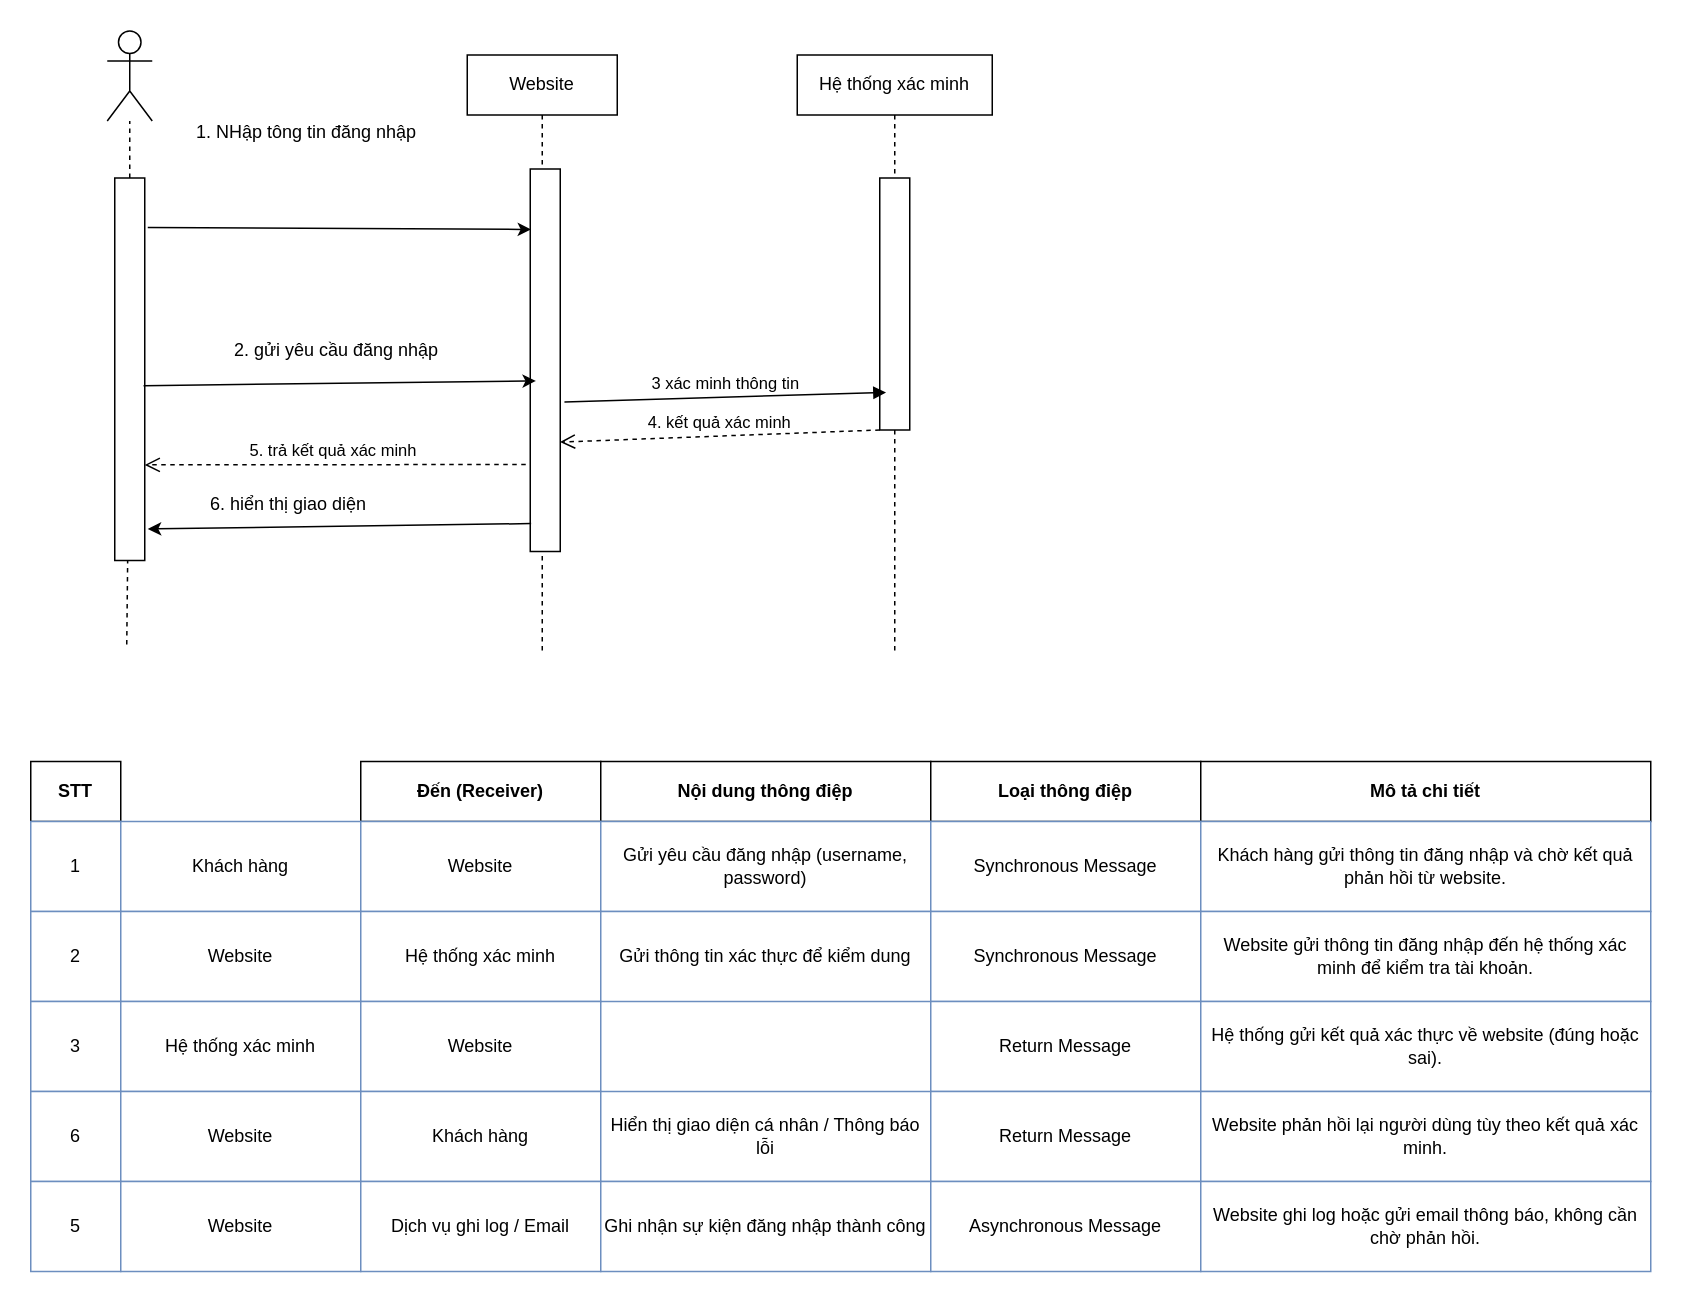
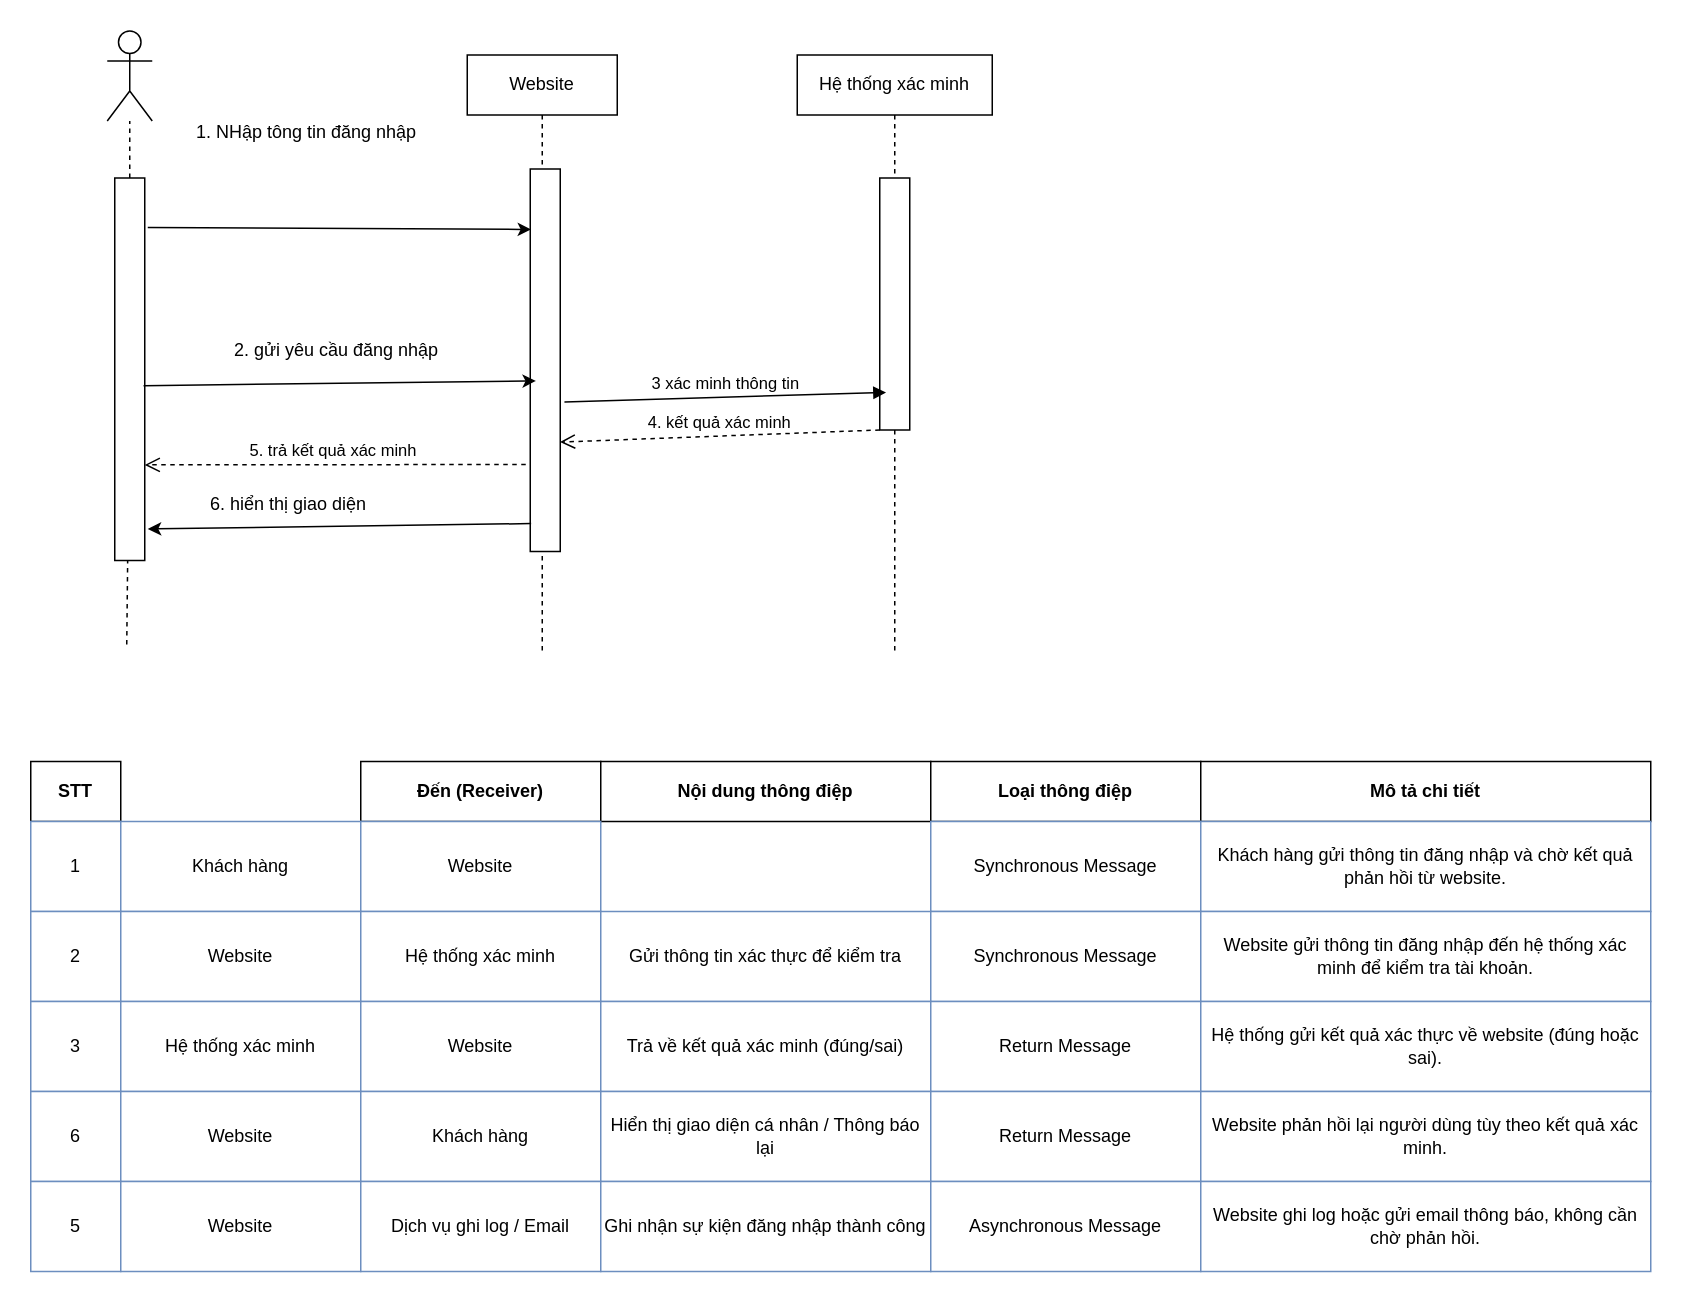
  <mxCell id="0" />
  <mxCell id="1" parent="0" />
  <mxCell id="2" value="Website" style="shape=umlLifeline;whiteSpace=wrap;html=1;" parent="1" vertex="1"><mxGeometry x="311" y="36" width="100" height="400" as="geometry" /></mxCell>
  <mxCell id="3" value="Hệ thống xác minh" style="shape=umlLifeline;whiteSpace=wrap;html=1;" parent="1" vertex="1"><mxGeometry x="531" y="36" width="130" height="400" as="geometry" /></mxCell>
  <mxCell id="4" value="" style="shape=umlActor;verticalLabelPosition=bottom;verticalAlign=top;html=1;outlineConnect=0;" parent="1" vertex="1"><mxGeometry x="71" y="20" width="30" height="60" as="geometry" /></mxCell>
  <mxCell id="5" value="" style="endArrow=none;dashed=1;html=1;rounded=0;" parent="1" source="7" target="4" edge="1"><mxGeometry width="50" height="50" relative="1" as="geometry"><mxPoint x="82" y="444" as="sourcePoint" /><mxPoint x="352" y="134" as="targetPoint" /></mxGeometry></mxCell>
  <mxCell id="6" value="" style="endArrow=none;dashed=1;html=1;rounded=0;" parent="1" target="7" edge="1"><mxGeometry width="50" height="50" relative="1" as="geometry"><mxPoint x="84" y="429" as="sourcePoint" /><mxPoint x="86" y="80" as="targetPoint" /></mxGeometry></mxCell>
  <mxCell id="7" value="" style="rounded=0;whiteSpace=wrap;html=1;" parent="1" vertex="1"><mxGeometry x="76" y="118" width="20" height="255" as="geometry" /></mxCell>
  <mxCell id="8" value="" style="rounded=0;whiteSpace=wrap;html=1;" parent="1" vertex="1"><mxGeometry x="353" y="112" width="20" height="255" as="geometry" /></mxCell>
  <mxCell id="9" value="" style="rounded=0;whiteSpace=wrap;html=1;" parent="1" vertex="1"><mxGeometry x="586" y="118" width="20" height="168" as="geometry" /></mxCell>
  <mxCell id="10" value="" style="endArrow=classic;html=1;rounded=0;entryX=0.03;entryY=0.158;entryDx=0;entryDy=0;entryPerimeter=0;" parent="1" target="8" edge="1"><mxGeometry width="50" height="50" relative="1" as="geometry"><mxPoint x="98" y="151" as="sourcePoint" /><mxPoint x="352" y="234" as="targetPoint" /></mxGeometry></mxCell>
  <mxCell id="11" value="" style="endArrow=classic;html=1;rounded=0;exitX=0.96;exitY=0.543;exitDx=0;exitDy=0;exitPerimeter=0;entryX=0.19;entryY=0.554;entryDx=0;entryDy=0;entryPerimeter=0;" parent="1" source="7" target="8" edge="1"><mxGeometry width="50" height="50" relative="1" as="geometry"><mxPoint x="302" y="284" as="sourcePoint" /><mxPoint x="352" y="234" as="targetPoint" /></mxGeometry></mxCell>
  <mxCell id="12" value="" style="endArrow=classic;html=1;rounded=0;exitX=0.03;exitY=0.927;exitDx=0;exitDy=0;exitPerimeter=0;" parent="1" source="8" edge="1"><mxGeometry width="50" height="50" relative="1" as="geometry"><mxPoint x="302" y="284" as="sourcePoint" /><mxPoint x="98" y="352" as="targetPoint" /></mxGeometry></mxCell>
  <mxCell id="13" value="5. trả kết quả xác minh&amp;nbsp;" style="html=1;verticalAlign=bottom;endArrow=open;dashed=1;endSize=8;curved=0;rounded=0;entryX=1;entryY=0.75;entryDx=0;entryDy=0;" parent="1" target="7" edge="1"><mxGeometry relative="1" as="geometry"><mxPoint x="350" y="309" as="sourcePoint" /><mxPoint x="287" y="259" as="targetPoint" /></mxGeometry></mxCell>
  <mxCell id="14" value="1. NHập tông tin đăng nhập" style="text;html=1;whiteSpace=wrap;strokeColor=none;fillColor=none;align=center;verticalAlign=middle;rounded=0;" parent="1" vertex="1"><mxGeometry x="117" y="73" width="174" height="30" as="geometry" /></mxCell>
  <mxCell id="15" value="2. gửi yêu cầu đăng nhập" style="text;html=1;whiteSpace=wrap;strokeColor=none;fillColor=none;align=center;verticalAlign=middle;rounded=0;" parent="1" vertex="1"><mxGeometry x="132" y="218" width="184" height="30" as="geometry" /></mxCell>
  <mxCell id="16" value="6. hiển thị giao diện" style="text;html=1;whiteSpace=wrap;strokeColor=none;fillColor=none;align=center;verticalAlign=middle;rounded=0;" parent="1" vertex="1"><mxGeometry x="123" y="321" width="138" height="30" as="geometry" /></mxCell>
  <mxCell id="17" value="3 xác minh thông tin" style="html=1;verticalAlign=bottom;endArrow=block;curved=0;rounded=0;entryX=0.21;entryY=0.851;entryDx=0;entryDy=0;entryPerimeter=0;exitX=1.14;exitY=0.609;exitDx=0;exitDy=0;exitPerimeter=0;" parent="1" source="8" target="9" edge="1"><mxGeometry width="80" relative="1" as="geometry"><mxPoint x="287" y="259" as="sourcePoint" /><mxPoint x="367" y="259" as="targetPoint" /></mxGeometry></mxCell>
  <mxCell id="18" value="4. kết quả xác minh" style="html=1;verticalAlign=bottom;endArrow=open;dashed=1;endSize=8;curved=0;rounded=0;entryX=0.99;entryY=0.714;entryDx=0;entryDy=0;entryPerimeter=0;exitX=0;exitY=1;exitDx=0;exitDy=0;" parent="1" source="9" target="8" edge="1"><mxGeometry relative="1" as="geometry"><mxPoint x="586" y="309" as="sourcePoint" /><mxPoint x="379" y="304" as="targetPoint" /></mxGeometry></mxCell>
  <mxCell id="19" value="STT" style="shape=rectangle;whiteSpace=wrap;html=1;fontStyle=1;align=center;verticalAlign=middle;" parent="1" vertex="1"><mxGeometry x="20" y="507" width="60" height="40" as="geometry" /></mxCell>
  <mxCell id="20" value="Đến (Receiver)" style="shape=rectangle;whiteSpace=wrap;html=1;fontStyle=1;align=center;verticalAlign=middle;" parent="1" vertex="1"><mxGeometry x="240" y="507" width="160" height="40" as="geometry" /></mxCell>
  <mxCell id="21" value="Nội dung thông điệp" style="shape=rectangle;whiteSpace=wrap;html=1;fontStyle=1;align=center;verticalAlign=middle;" parent="1" vertex="1"><mxGeometry x="400" y="507" width="220" height="40" as="geometry" /></mxCell>
  <mxCell id="22" value="Loại thông điệp" style="shape=rectangle;whiteSpace=wrap;html=1;fontStyle=1;align=center;verticalAlign=middle;" parent="1" vertex="1"><mxGeometry x="620" y="507" width="180" height="40" as="geometry" /></mxCell>
  <mxCell id="23" value="Mô tả chi tiết" style="shape=rectangle;whiteSpace=wrap;html=1;fontStyle=1;align=center;verticalAlign=middle;" parent="1" vertex="1"><mxGeometry x="800" y="507" width="300" height="40" as="geometry" /></mxCell>
  <mxCell id="24" value="1" style="shape=rectangle;whiteSpace=wrap;html=1;strokeColor=#6c8ebf;align=center;" parent="1" vertex="1"><mxGeometry x="20" y="547" width="60" height="60" as="geometry" /></mxCell>
  <mxCell id="25" value="Khách hàng" style="shape=rectangle;whiteSpace=wrap;html=1;strokeColor=#6c8ebf;" parent="1" vertex="1"><mxGeometry x="80" y="547" width="160" height="60" as="geometry" /></mxCell>
  <mxCell id="26" value="Website" style="shape=rectangle;whiteSpace=wrap;html=1;strokeColor=#6c8ebf;" parent="1" vertex="1"><mxGeometry x="240" y="547" width="160" height="60" as="geometry" /></mxCell>
- <mxCell id="27" value="Gửi yêu cầu đăng nhập (username, password)" style="shape=rectangle;whiteSpace=wrap;html=1;strokeColor=#6c8ebf;" parent="1" vertex="1"><mxGeometry x="400" y="547" width="220" height="60" as="geometry" /></mxCell>
  <mxCell id="28" value="Synchronous Message" style="shape=rectangle;whiteSpace=wrap;html=1;strokeColor=#6c8ebf;align=center;" parent="1" vertex="1"><mxGeometry x="620" y="547" width="180" height="60" as="geometry" /></mxCell>
  <mxCell id="29" value="Khách hàng gửi thông tin đăng nhập và chờ kết quả phản hồi từ website." style="shape=rectangle;whiteSpace=wrap;html=1;strokeColor=#6c8ebf;" parent="1" vertex="1"><mxGeometry x="800" y="547" width="300" height="60" as="geometry" /></mxCell>
  <mxCell id="30" value="2" style="shape=rectangle;whiteSpace=wrap;html=1;strokeColor=#6c8ebf;align=center;" parent="1" vertex="1"><mxGeometry x="20" y="607" width="60" height="60" as="geometry" /></mxCell>
  <mxCell id="31" value="Website" style="shape=rectangle;whiteSpace=wrap;html=1;strokeColor=#6c8ebf;" parent="1" vertex="1"><mxGeometry x="80" y="607" width="160" height="60" as="geometry" /></mxCell>
  <mxCell id="32" value="Hệ thống xác minh" style="shape=rectangle;whiteSpace=wrap;html=1;strokeColor=#6c8ebf;" parent="1" vertex="1"><mxGeometry x="240" y="607" width="160" height="60" as="geometry" /></mxCell>
- <mxCell id="33" value="Gửi thông tin xác thực để kiểm dung" style="shape=rectangle;whiteSpace=wrap;html=1;strokeColor=#6c8ebf;" parent="1" vertex="1"><mxGeometry x="400" y="607" width="220" height="60" as="geometry" /></mxCell>
+ <mxCell id="33" value="Gửi thông tin xác thực để kiểm tra" style="shape=rectangle;whiteSpace=wrap;html=1;strokeColor=#6c8ebf;" parent="1" vertex="1"><mxGeometry x="400" y="607" width="220" height="60" as="geometry" /></mxCell>
  <mxCell id="34" value="Synchronous Message" style="shape=rectangle;whiteSpace=wrap;html=1;strokeColor=#6c8ebf;align=center;" parent="1" vertex="1"><mxGeometry x="620" y="607" width="180" height="60" as="geometry" /></mxCell>
  <mxCell id="35" value="Website gửi thông tin đăng nhập đến hệ thống xác minh để kiểm tra tài khoản." style="shape=rectangle;whiteSpace=wrap;html=1;strokeColor=#6c8ebf;" parent="1" vertex="1"><mxGeometry x="800" y="607" width="300" height="60" as="geometry" /></mxCell>
  <mxCell id="36" value="3" style="shape=rectangle;whiteSpace=wrap;html=1;strokeColor=#6c8ebf;align=center;" parent="1" vertex="1"><mxGeometry x="20" y="667" width="60" height="60" as="geometry" /></mxCell>
  <mxCell id="37" value="Hệ thống xác minh" style="shape=rectangle;whiteSpace=wrap;html=1;strokeColor=#6c8ebf;" parent="1" vertex="1"><mxGeometry x="80" y="667" width="160" height="60" as="geometry" /></mxCell>
  <mxCell id="38" value="Website" style="shape=rectangle;whiteSpace=wrap;html=1;strokeColor=#6c8ebf;" parent="1" vertex="1"><mxGeometry x="240" y="667" width="160" height="60" as="geometry" /></mxCell>
+ <mxCell id="39" value="Trả về kết quả xác minh (đúng/sai)" style="shape=rectangle;whiteSpace=wrap;html=1;strokeColor=#6c8ebf;" parent="1" vertex="1"><mxGeometry x="400" y="667" width="220" height="60" as="geometry" /></mxCell>
  <mxCell id="40" value="Return Message" style="shape=rectangle;whiteSpace=wrap;html=1;strokeColor=#6c8ebf;align=center;" parent="1" vertex="1"><mxGeometry x="620" y="667" width="180" height="60" as="geometry" /></mxCell>
  <mxCell id="41" value="Hệ thống gửi kết quả xác thực về website (đúng hoặc sai)." style="shape=rectangle;whiteSpace=wrap;html=1;strokeColor=#6c8ebf;" parent="1" vertex="1"><mxGeometry x="800" y="667" width="300" height="60" as="geometry" /></mxCell>
  <mxCell id="42" value="6" style="shape=rectangle;whiteSpace=wrap;html=1;strokeColor=#6c8ebf;align=center;" parent="1" vertex="1"><mxGeometry x="20" y="727" width="60" height="60" as="geometry" /></mxCell>
  <mxCell id="43" value="Website" style="shape=rectangle;whiteSpace=wrap;html=1;strokeColor=#6c8ebf;" parent="1" vertex="1"><mxGeometry x="80" y="727" width="160" height="60" as="geometry" /></mxCell>
  <mxCell id="44" value="Khách hàng" style="shape=rectangle;whiteSpace=wrap;html=1;strokeColor=#6c8ebf;" parent="1" vertex="1"><mxGeometry x="240" y="727" width="160" height="60" as="geometry" /></mxCell>
- <mxCell id="45" value="Hiển thị giao diện cá nhân / Thông báo lỗi" style="shape=rectangle;whiteSpace=wrap;html=1;strokeColor=#6c8ebf;" parent="1" vertex="1"><mxGeometry x="400" y="727" width="220" height="60" as="geometry" /></mxCell>
+ <mxCell id="45" value="Hiển thị giao diện cá nhân / Thông báo lại" style="shape=rectangle;whiteSpace=wrap;html=1;strokeColor=#6c8ebf;" parent="1" vertex="1"><mxGeometry x="400" y="727" width="220" height="60" as="geometry" /></mxCell>
  <mxCell id="46" value="Return Message" style="shape=rectangle;whiteSpace=wrap;html=1;strokeColor=#6c8ebf;align=center;" parent="1" vertex="1"><mxGeometry x="620" y="727" width="180" height="60" as="geometry" /></mxCell>
  <mxCell id="47" value="Website phản hồi lại người dùng tùy theo kết quả xác minh." style="shape=rectangle;whiteSpace=wrap;html=1;strokeColor=#6c8ebf;" parent="1" vertex="1"><mxGeometry x="800" y="727" width="300" height="60" as="geometry" /></mxCell>
  <mxCell id="48" value="5" style="shape=rectangle;whiteSpace=wrap;html=1;strokeColor=#6c8ebf;align=center;" parent="1" vertex="1"><mxGeometry x="20" y="787" width="60" height="60" as="geometry" /></mxCell>
  <mxCell id="49" value="Website" style="shape=rectangle;whiteSpace=wrap;html=1;strokeColor=#6c8ebf;" parent="1" vertex="1"><mxGeometry x="80" y="787" width="160" height="60" as="geometry" /></mxCell>
  <mxCell id="50" value="Dịch vụ ghi log / Email" style="shape=rectangle;whiteSpace=wrap;html=1;strokeColor=#6c8ebf;" parent="1" vertex="1"><mxGeometry x="240" y="787" width="160" height="60" as="geometry" /></mxCell>
  <mxCell id="51" value="Ghi nhận sự kiện đăng nhập thành công" style="shape=rectangle;whiteSpace=wrap;html=1;strokeColor=#6c8ebf;" parent="1" vertex="1"><mxGeometry x="400" y="787" width="220" height="60" as="geometry" /></mxCell>
  <mxCell id="52" value="Asynchronous Message" style="shape=rectangle;whiteSpace=wrap;html=1;strokeColor=#6c8ebf;align=center;" parent="1" vertex="1"><mxGeometry x="620" y="787" width="180" height="60" as="geometry" /></mxCell>
  <mxCell id="53" value="Website ghi log hoặc gửi email thông báo, không cần chờ phản hồi." style="shape=rectangle;whiteSpace=wrap;html=1;strokeColor=#6c8ebf;" parent="1" vertex="1"><mxGeometry x="800" y="787" width="300" height="60" as="geometry" /></mxCell>
